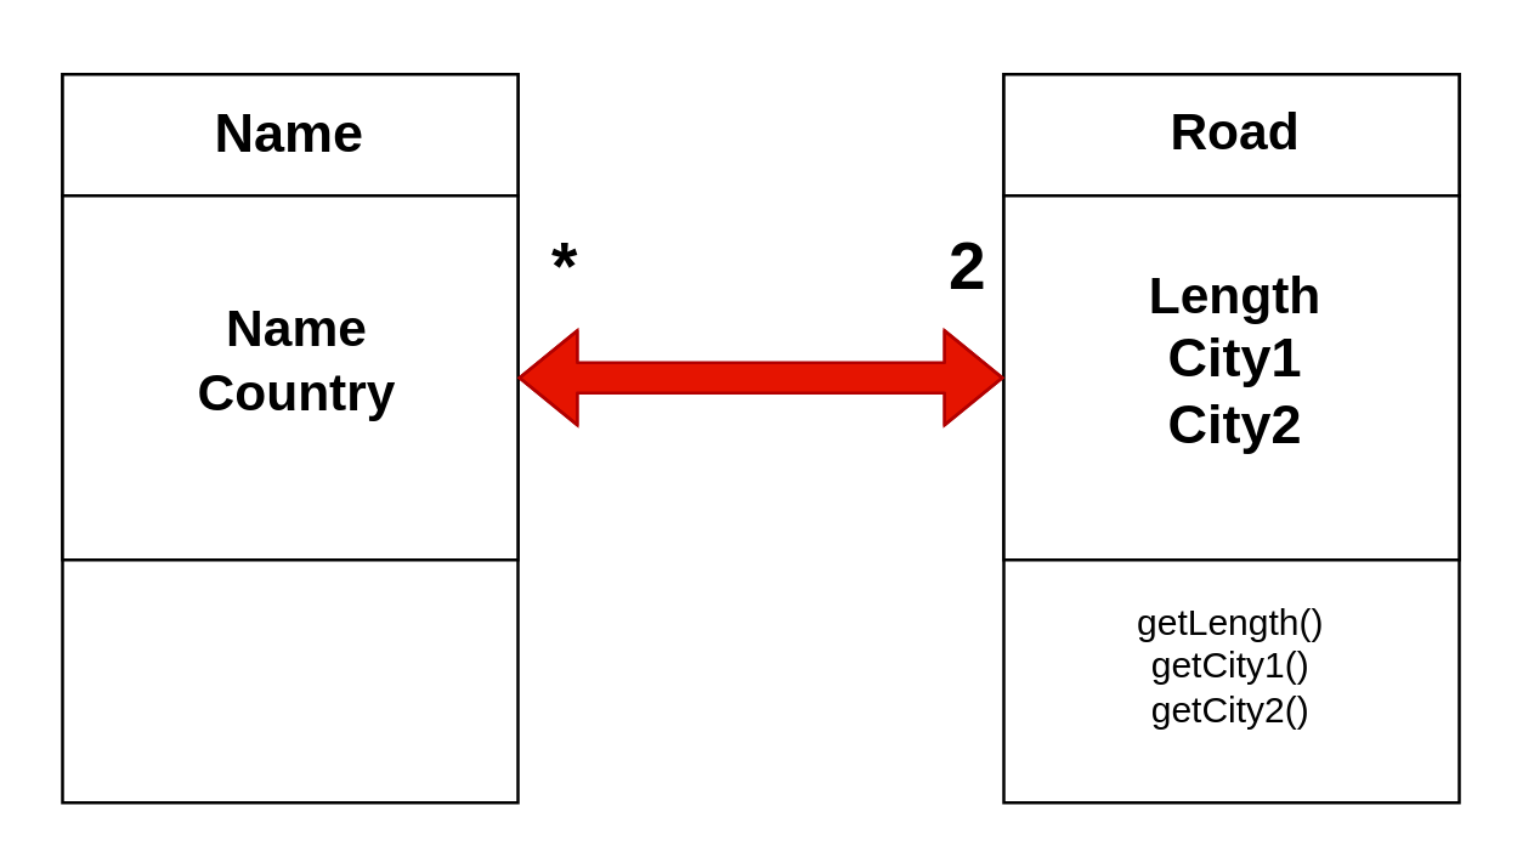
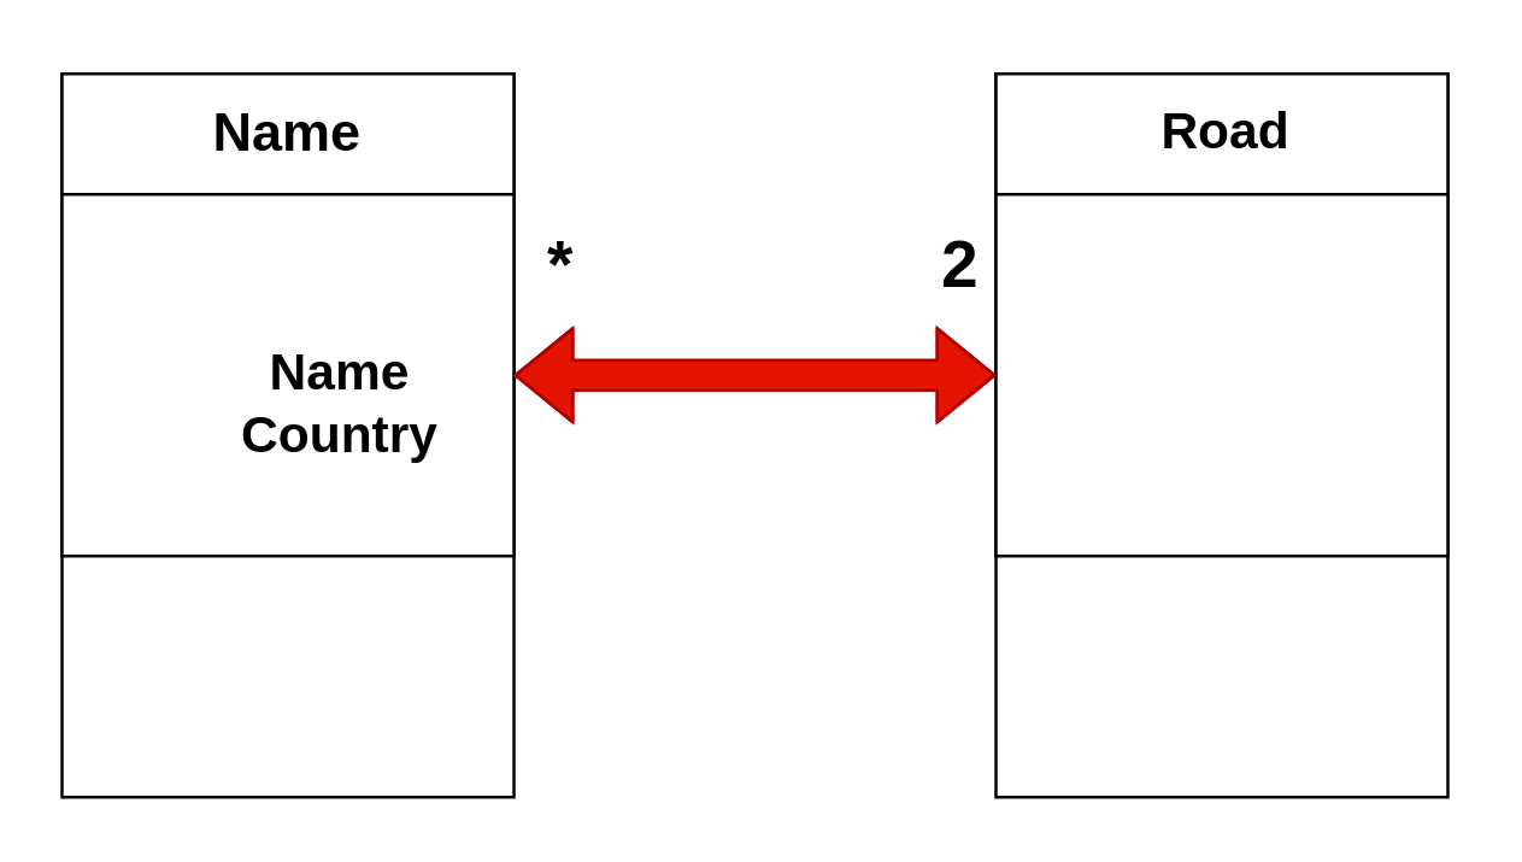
  <mxCell id="0" />
  <mxCell id="1" parent="0" />
  <mxCell id="2" value="" style="rounded=0;whiteSpace=wrap;html=1;" parent="1" vertex="1"><mxGeometry x="20" y="24" width="150" height="240" as="geometry" /></mxCell>
  <mxCell id="3" value="" style="rounded=0;whiteSpace=wrap;html=1;" parent="1" vertex="1"><mxGeometry x="20" y="24" width="150" height="40" as="geometry" /></mxCell>
  <mxCell id="4" value="" style="rounded=0;whiteSpace=wrap;html=1;" parent="1" vertex="1"><mxGeometry x="20" y="64" width="150" height="120" as="geometry" /></mxCell>
  <mxCell id="5" value="&lt;b&gt;&lt;font style=&quot;font-size: 18px;&quot;&gt;Name&lt;/font&gt;&lt;/b&gt;" style="text;html=1;strokeColor=none;fillColor=none;align=center;verticalAlign=middle;whiteSpace=wrap;rounded=0;" vertex="1" parent="1"><mxGeometry x="65" y="29" width="60" height="30" as="geometry" /></mxCell>
- <mxCell id="6" value="&lt;b style=&quot;font-size: 17px;&quot;&gt;Name&lt;br&gt;Country&lt;/b&gt;" style="text;html=1;strokeColor=none;fillColor=none;align=center;verticalAlign=middle;whiteSpace=wrap;rounded=0;" vertex="1" parent="1"><mxGeometry x="50" y="89" width="95" height="60" as="geometry" /></mxCell>
+ <mxCell id="6" value="&lt;b style=&quot;font-size: 17px;&quot;&gt;Name&lt;br&gt;Country&lt;/b&gt;" style="text;html=1;strokeColor=none;fillColor=none;align=center;verticalAlign=middle;whiteSpace=wrap;rounded=0;" vertex="1" parent="1"><mxGeometry x="65" y="104" width="95" height="60" as="geometry" /></mxCell>
  <mxCell id="7" value="" style="rounded=0;whiteSpace=wrap;html=1;" vertex="1" parent="1"><mxGeometry x="330" y="24" width="150" height="240" as="geometry" /></mxCell>
  <mxCell id="8" value="" style="rounded=0;whiteSpace=wrap;html=1;" vertex="1" parent="1"><mxGeometry x="330" y="24" width="150" height="40" as="geometry" /></mxCell>
  <mxCell id="9" value="" style="rounded=0;whiteSpace=wrap;html=1;" vertex="1" parent="1"><mxGeometry x="330" y="64" width="150" height="120" as="geometry" /></mxCell>
  <mxCell id="10" value="&lt;b&gt;&lt;font style=&quot;font-size: 17px;&quot;&gt;Road&lt;/font&gt;&lt;/b&gt;" style="text;html=1;strokeColor=none;fillColor=none;align=center;verticalAlign=middle;whiteSpace=wrap;rounded=0;strokeWidth=4;perimeterSpacing=3;" vertex="1" parent="1"><mxGeometry x="330" y="20" width="152.5" height="47.5" as="geometry" /></mxCell>
- <mxCell id="11" value="getLength()&lt;br&gt;getCity1()&lt;br&gt;getCity2()" style="text;html=1;strokeColor=none;fillColor=none;align=center;verticalAlign=middle;whiteSpace=wrap;rounded=0;" vertex="1" parent="1"><mxGeometry x="375" y="204" width="60" height="30" as="geometry" /></mxCell>
- <mxCell id="12" value="&lt;span style=&quot;font-size: 17px;&quot;&gt;&lt;b&gt;Length&lt;br&gt;&lt;/b&gt;&lt;/span&gt;&lt;b style=&quot;font-size: 18px;&quot;&gt;City1&lt;br&gt;City2&lt;/b&gt;" style="text;html=1;strokeColor=none;fillColor=none;align=center;verticalAlign=middle;whiteSpace=wrap;rounded=0;" vertex="1" parent="1"><mxGeometry x="358.75" y="89" width="95" height="60" as="geometry" /></mxCell>
  <mxCell id="13" value="" style="shape=flexArrow;endArrow=classic;startArrow=classic;html=1;fontSize=18;entryX=0;entryY=0.5;entryDx=0;entryDy=0;exitX=1;exitY=0.5;exitDx=0;exitDy=0;fillColor=#e51400;strokeColor=#B20000;" edge="1" parent="1" source="4" target="9"><mxGeometry width="100" height="100" relative="1" as="geometry"><mxPoint x="210" y="164" as="sourcePoint" /><mxPoint x="310" y="64" as="targetPoint" /><Array as="points"><mxPoint x="250" y="124" /></Array></mxGeometry></mxCell>
  <mxCell id="14" value="&lt;b&gt;&lt;font style=&quot;font-size: 22px;&quot;&gt;*&amp;nbsp; &amp;nbsp; &amp;nbsp; &amp;nbsp; &amp;nbsp; &amp;nbsp; &amp;nbsp; &amp;nbsp; &amp;nbsp; &amp;nbsp; 2&lt;/font&gt;&lt;/b&gt;" style="text;html=1;strokeColor=none;fillColor=none;align=center;verticalAlign=middle;whiteSpace=wrap;rounded=0;strokeWidth=4;fontSize=18;" vertex="1" parent="1"><mxGeometry x="170" y="72.5" width="166" height="30" as="geometry" /></mxCell>
